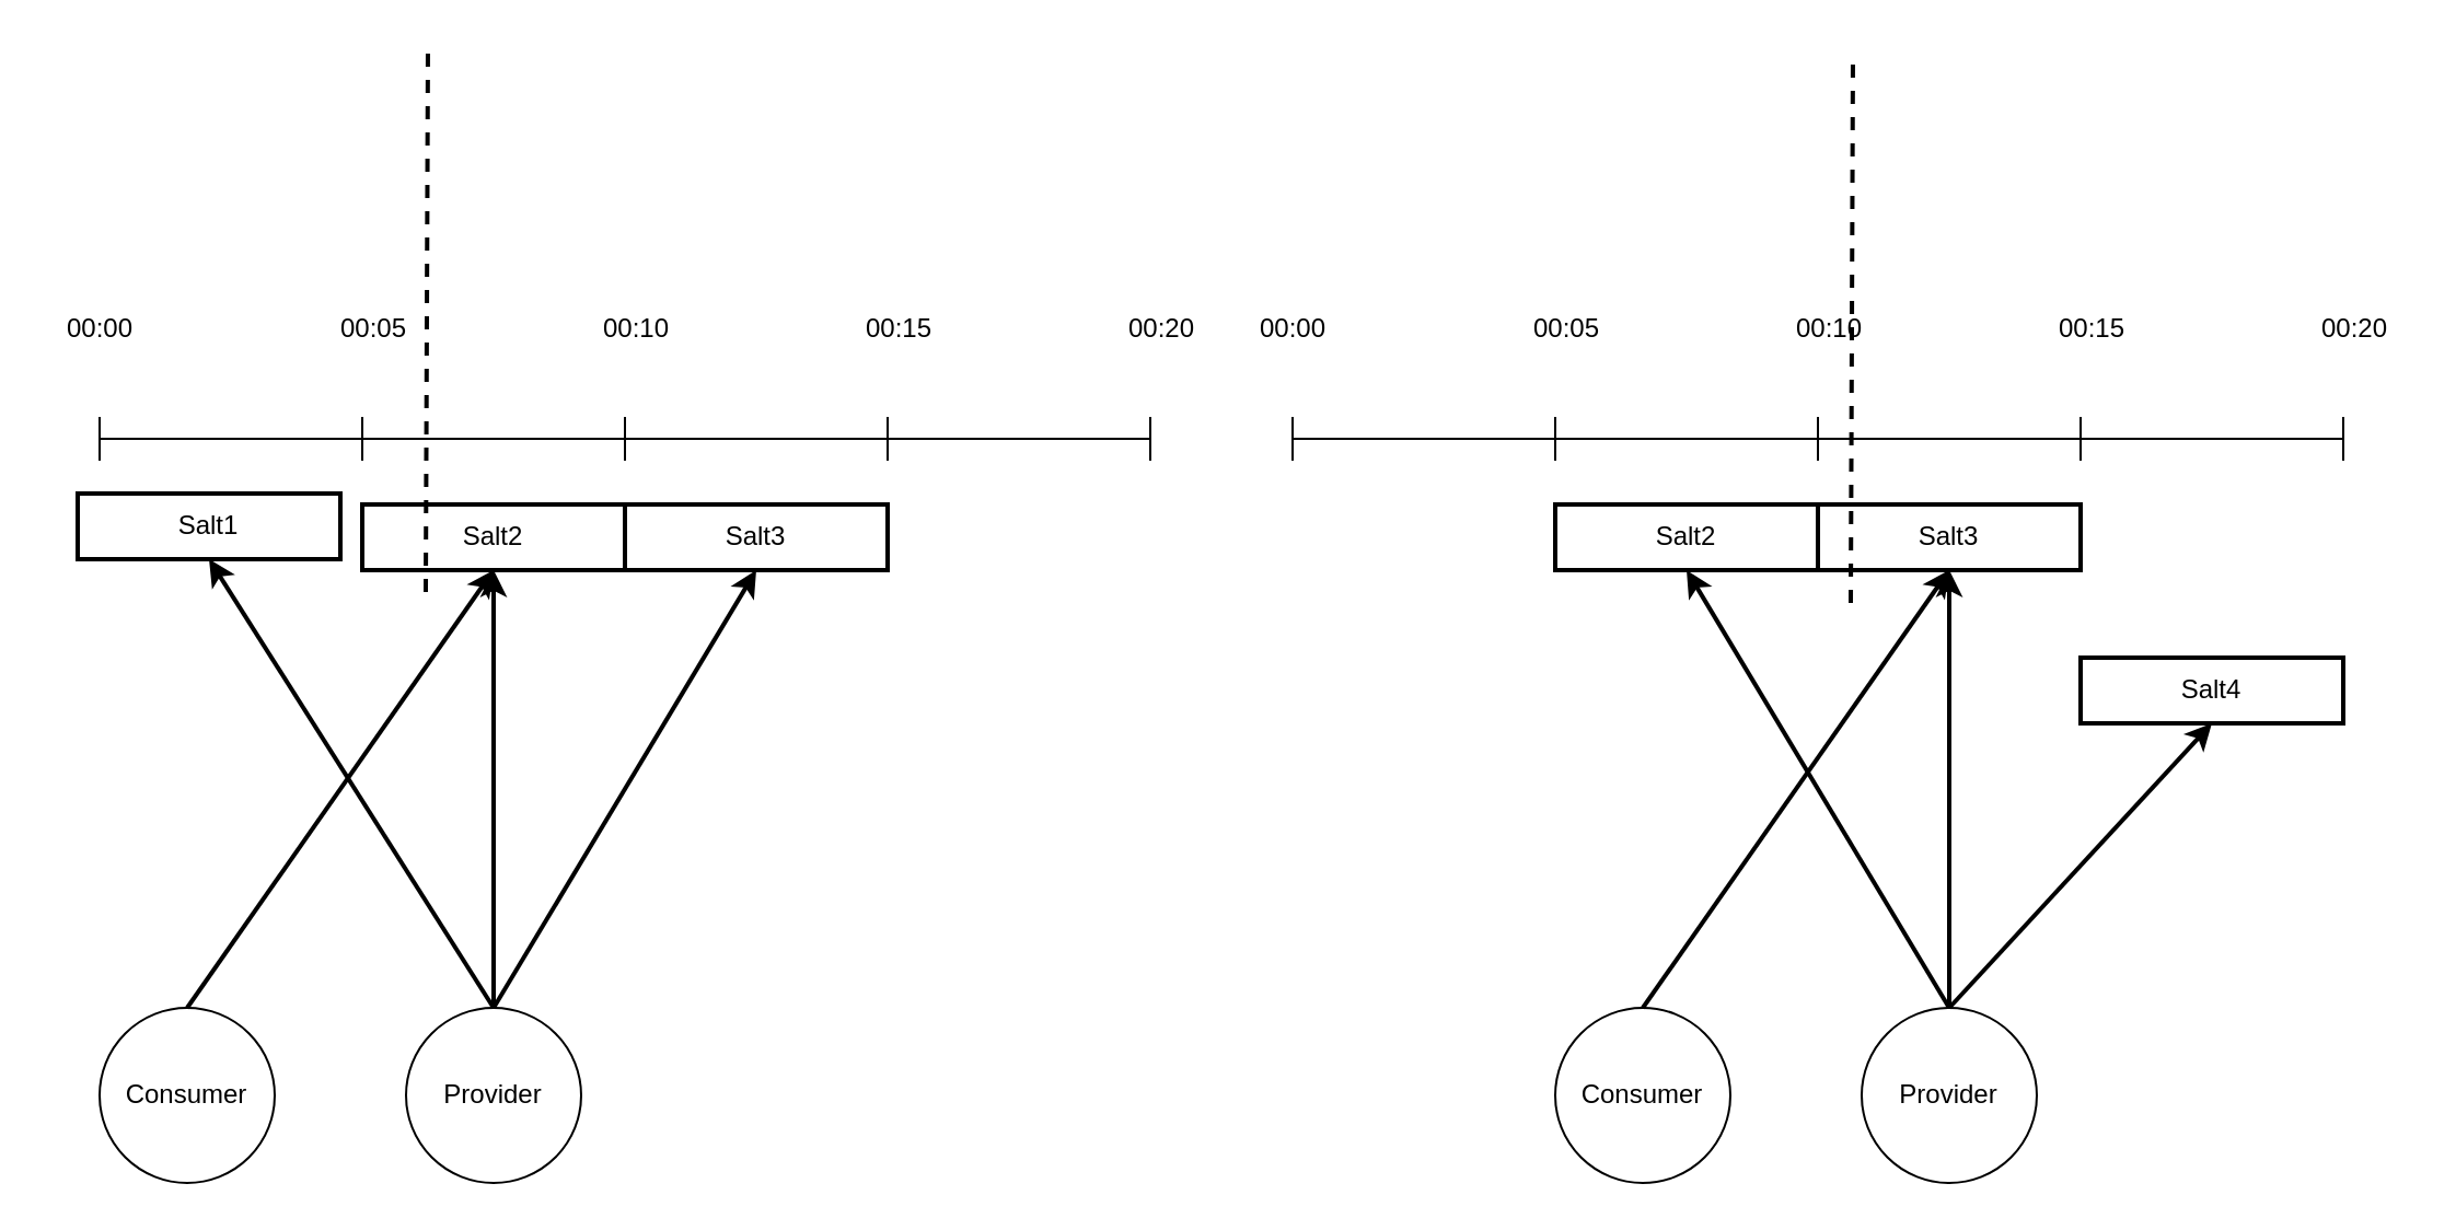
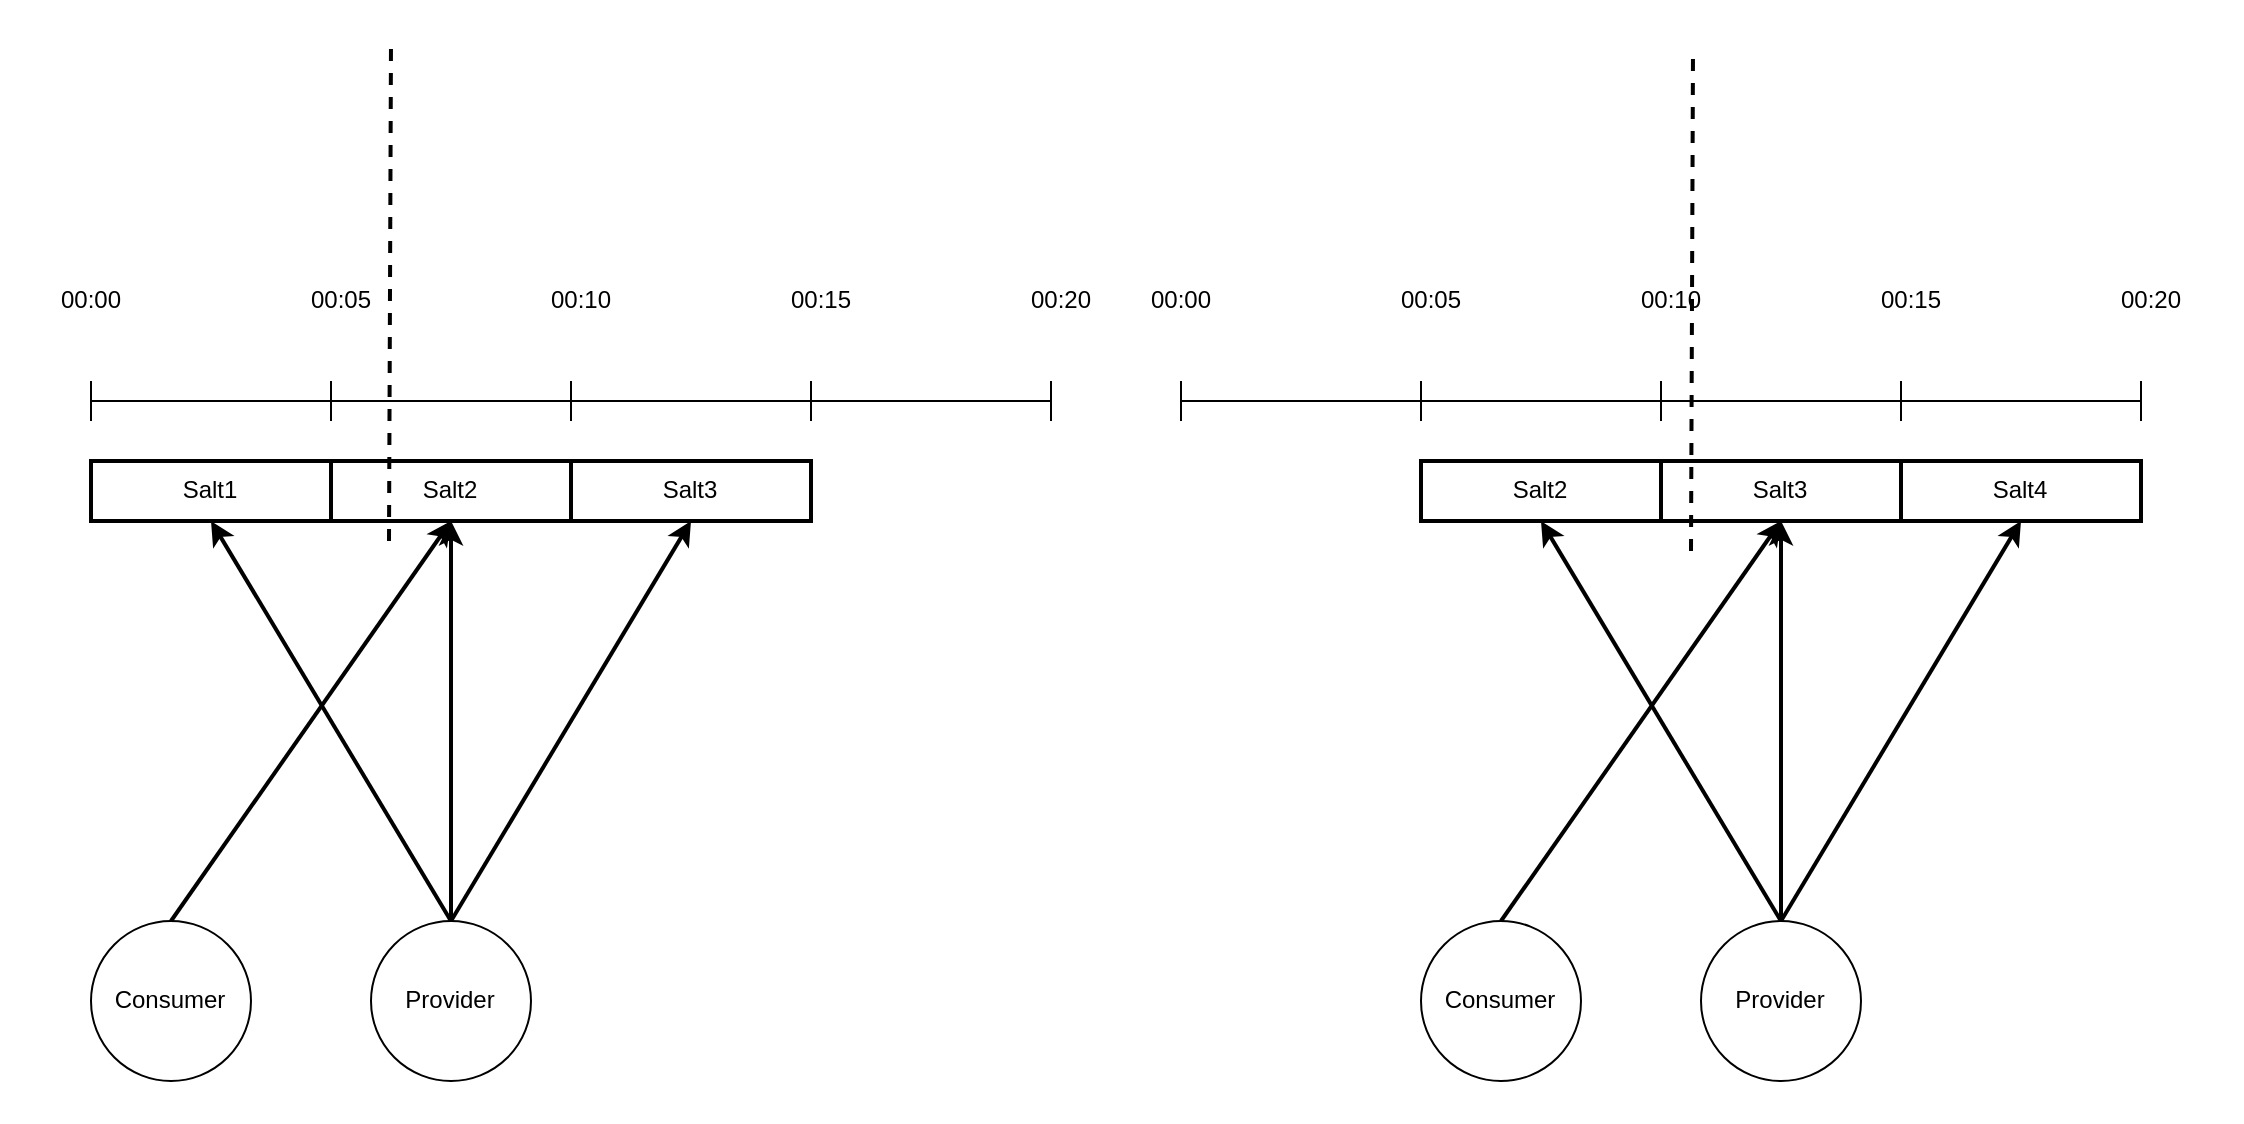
  <mxCell id="0" />
  <mxCell id="1" parent="0" />
  <mxCell id="2" value="" style="shape=crossbar;whiteSpace=wrap;html=1;rounded=1;" vertex="1" parent="1"><mxGeometry x="45" y="190" width="120" height="20" as="geometry" /></mxCell>
  <mxCell id="3" value="" style="shape=crossbar;whiteSpace=wrap;html=1;rounded=1;" vertex="1" parent="1"><mxGeometry x="165" y="190" width="120" height="20" as="geometry" /></mxCell>
  <mxCell id="4" value="" style="shape=crossbar;whiteSpace=wrap;html=1;rounded=1;" vertex="1" parent="1"><mxGeometry x="285" y="190" width="120" height="20" as="geometry" /></mxCell>
  <mxCell id="5" value="" style="shape=crossbar;whiteSpace=wrap;html=1;rounded=1;" vertex="1" parent="1"><mxGeometry x="405" y="190" width="120" height="20" as="geometry" /></mxCell>
- <mxCell id="6" value="Salt1" style="rounded=0;whiteSpace=wrap;html=1;strokeWidth=2;" vertex="1" parent="1"><mxGeometry x="35" y="225" width="120" height="30" as="geometry" /></mxCell>
+ <mxCell id="6" value="Salt1" style="rounded=0;whiteSpace=wrap;html=1;strokeWidth=2;" vertex="1" parent="1"><mxGeometry x="45" y="230" width="120" height="30" as="geometry" /></mxCell>
  <mxCell id="7" value="&lt;span&gt;Salt2&lt;/span&gt;" style="rounded=0;whiteSpace=wrap;html=1;strokeWidth=2;" vertex="1" parent="1"><mxGeometry x="165" y="230" width="120" height="30" as="geometry" /></mxCell>
  <mxCell id="8" value="&lt;span&gt;Salt3&lt;/span&gt;" style="rounded=0;whiteSpace=wrap;html=1;strokeWidth=2;" vertex="1" parent="1"><mxGeometry x="285" y="230" width="120" height="30" as="geometry" /></mxCell>
  <mxCell id="9" value="00:00" style="text;html=1;align=center;verticalAlign=middle;resizable=0;points=[];autosize=1;strokeColor=none;fillColor=none;" vertex="1" parent="1"><mxGeometry x="20" y="140" width="50" height="20" as="geometry" /></mxCell>
  <mxCell id="10" value="00:05" style="text;html=1;align=center;verticalAlign=middle;resizable=0;points=[];autosize=1;strokeColor=none;fillColor=none;" vertex="1" parent="1"><mxGeometry x="145" y="140" width="50" height="20" as="geometry" /></mxCell>
  <mxCell id="11" value="00:10" style="text;html=1;align=center;verticalAlign=middle;resizable=0;points=[];autosize=1;strokeColor=none;fillColor=none;" vertex="1" parent="1"><mxGeometry x="265" y="140" width="50" height="20" as="geometry" /></mxCell>
  <mxCell id="12" value="00:15" style="text;html=1;align=center;verticalAlign=middle;resizable=0;points=[];autosize=1;strokeColor=none;fillColor=none;" vertex="1" parent="1"><mxGeometry x="385" y="140" width="50" height="20" as="geometry" /></mxCell>
  <mxCell id="13" value="00:20" style="text;html=1;align=center;verticalAlign=middle;resizable=0;points=[];autosize=1;strokeColor=none;fillColor=none;" vertex="1" parent="1"><mxGeometry x="505" y="140" width="50" height="20" as="geometry" /></mxCell>
  <mxCell id="14" value="Consumer" style="ellipse;whiteSpace=wrap;html=1;aspect=fixed;" vertex="1" parent="1"><mxGeometry x="45" y="460" width="80" height="80" as="geometry" /></mxCell>
  <mxCell id="15" value="Provider" style="ellipse;whiteSpace=wrap;html=1;aspect=fixed;" vertex="1" parent="1"><mxGeometry x="185" y="460" width="80" height="80" as="geometry" /></mxCell>
  <mxCell id="16" value="" style="endArrow=none;dashed=1;html=1;rounded=0;strokeWidth=2;" edge="1" parent="1"><mxGeometry width="50" height="50" relative="1" as="geometry"><mxPoint x="194" y="270" as="sourcePoint" /><mxPoint x="195" y="20" as="targetPoint" /></mxGeometry></mxCell>
  <mxCell id="17" value="" style="endArrow=classic;html=1;rounded=0;strokeWidth=2;exitX=0.5;exitY=0;exitDx=0;exitDy=0;entryX=0.5;entryY=1;entryDx=0;entryDy=0;" edge="1" parent="1" source="15" target="6"><mxGeometry width="50" height="50" relative="1" as="geometry"><mxPoint x="95" y="380" as="sourcePoint" /><mxPoint x="145" y="330" as="targetPoint" /></mxGeometry></mxCell>
  <mxCell id="18" value="" style="endArrow=classic;html=1;rounded=0;strokeWidth=2;entryX=0.5;entryY=1;entryDx=0;entryDy=0;" edge="1" parent="1" target="8"><mxGeometry width="50" height="50" relative="1" as="geometry"><mxPoint x="225" y="460" as="sourcePoint" /><mxPoint x="115" y="270" as="targetPoint" /></mxGeometry></mxCell>
  <mxCell id="19" value="" style="endArrow=classic;html=1;rounded=0;strokeWidth=2;exitX=0.5;exitY=0;exitDx=0;exitDy=0;entryX=0.5;entryY=1;entryDx=0;entryDy=0;" edge="1" parent="1" source="15" target="7"><mxGeometry width="50" height="50" relative="1" as="geometry"><mxPoint x="315" y="500" as="sourcePoint" /><mxPoint x="195" y="300" as="targetPoint" /></mxGeometry></mxCell>
  <mxCell id="20" value="" style="endArrow=classic;html=1;rounded=0;strokeWidth=2;exitX=0.5;exitY=0;exitDx=0;exitDy=0;" edge="1" parent="1" source="14"><mxGeometry width="50" height="50" relative="1" as="geometry"><mxPoint x="255" y="490" as="sourcePoint" /><mxPoint x="225" y="260" as="targetPoint" /></mxGeometry></mxCell>
  <mxCell id="21" value="" style="shape=crossbar;whiteSpace=wrap;html=1;rounded=1;" vertex="1" parent="1"><mxGeometry x="590" y="190" width="120" height="20" as="geometry" /></mxCell>
  <mxCell id="22" value="" style="shape=crossbar;whiteSpace=wrap;html=1;rounded=1;" vertex="1" parent="1"><mxGeometry x="710" y="190" width="120" height="20" as="geometry" /></mxCell>
  <mxCell id="23" value="" style="shape=crossbar;whiteSpace=wrap;html=1;rounded=1;" vertex="1" parent="1"><mxGeometry x="830" y="190" width="120" height="20" as="geometry" /></mxCell>
  <mxCell id="24" value="" style="shape=crossbar;whiteSpace=wrap;html=1;rounded=1;" vertex="1" parent="1"><mxGeometry x="950" y="190" width="120" height="20" as="geometry" /></mxCell>
  <mxCell id="25" value="Salt2" style="rounded=0;whiteSpace=wrap;html=1;strokeWidth=2;" vertex="1" parent="1"><mxGeometry x="710" y="230" width="120" height="30" as="geometry" /></mxCell>
  <mxCell id="26" value="&lt;span&gt;Salt3&lt;/span&gt;" style="rounded=0;whiteSpace=wrap;html=1;strokeWidth=2;" vertex="1" parent="1"><mxGeometry x="830" y="230" width="120" height="30" as="geometry" /></mxCell>
- <mxCell id="27" value="&lt;span&gt;Salt4&lt;/span&gt;" style="rounded=0;whiteSpace=wrap;html=1;strokeWidth=2;" vertex="1" parent="1"><mxGeometry x="950" y="300" width="120" height="30" as="geometry" /></mxCell>
+ <mxCell id="27" value="&lt;span&gt;Salt4&lt;/span&gt;" style="rounded=0;whiteSpace=wrap;html=1;strokeWidth=2;" vertex="1" parent="1"><mxGeometry x="950" y="230" width="120" height="30" as="geometry" /></mxCell>
  <mxCell id="28" value="00:00" style="text;html=1;align=center;verticalAlign=middle;resizable=0;points=[];autosize=1;strokeColor=none;fillColor=none;" vertex="1" parent="1"><mxGeometry x="565" y="140" width="50" height="20" as="geometry" /></mxCell>
  <mxCell id="29" value="00:05" style="text;html=1;align=center;verticalAlign=middle;resizable=0;points=[];autosize=1;strokeColor=none;fillColor=none;" vertex="1" parent="1"><mxGeometry x="690" y="140" width="50" height="20" as="geometry" /></mxCell>
  <mxCell id="30" value="00:10" style="text;html=1;align=center;verticalAlign=middle;resizable=0;points=[];autosize=1;strokeColor=none;fillColor=none;" vertex="1" parent="1"><mxGeometry x="810" y="140" width="50" height="20" as="geometry" /></mxCell>
  <mxCell id="31" value="00:15" style="text;html=1;align=center;verticalAlign=middle;resizable=0;points=[];autosize=1;strokeColor=none;fillColor=none;" vertex="1" parent="1"><mxGeometry x="930" y="140" width="50" height="20" as="geometry" /></mxCell>
  <mxCell id="32" value="00:20" style="text;html=1;align=center;verticalAlign=middle;resizable=0;points=[];autosize=1;strokeColor=none;fillColor=none;" vertex="1" parent="1"><mxGeometry x="1050" y="140" width="50" height="20" as="geometry" /></mxCell>
  <mxCell id="33" value="Consumer" style="ellipse;whiteSpace=wrap;html=1;aspect=fixed;" vertex="1" parent="1"><mxGeometry x="710" y="460" width="80" height="80" as="geometry" /></mxCell>
  <mxCell id="34" value="Provider" style="ellipse;whiteSpace=wrap;html=1;aspect=fixed;" vertex="1" parent="1"><mxGeometry x="850" y="460" width="80" height="80" as="geometry" /></mxCell>
  <mxCell id="35" value="" style="endArrow=none;dashed=1;html=1;rounded=0;strokeWidth=2;" edge="1" parent="1"><mxGeometry width="50" height="50" relative="1" as="geometry"><mxPoint x="845" y="275" as="sourcePoint" /><mxPoint x="846" y="25" as="targetPoint" /></mxGeometry></mxCell>
  <mxCell id="36" value="" style="endArrow=classic;html=1;rounded=0;strokeWidth=2;exitX=0.5;exitY=0;exitDx=0;exitDy=0;entryX=0.5;entryY=1;entryDx=0;entryDy=0;" edge="1" parent="1" source="34" target="25"><mxGeometry width="50" height="50" relative="1" as="geometry"><mxPoint x="760" y="380" as="sourcePoint" /><mxPoint x="810" y="330" as="targetPoint" /></mxGeometry></mxCell>
  <mxCell id="37" value="" style="endArrow=classic;html=1;rounded=0;strokeWidth=2;entryX=0.5;entryY=1;entryDx=0;entryDy=0;" edge="1" parent="1" target="27"><mxGeometry width="50" height="50" relative="1" as="geometry"><mxPoint x="890" y="460" as="sourcePoint" /><mxPoint x="780" y="270" as="targetPoint" /></mxGeometry></mxCell>
  <mxCell id="38" value="" style="endArrow=classic;html=1;rounded=0;strokeWidth=2;exitX=0.5;exitY=0;exitDx=0;exitDy=0;entryX=0.5;entryY=1;entryDx=0;entryDy=0;" edge="1" parent="1" source="34" target="26"><mxGeometry width="50" height="50" relative="1" as="geometry"><mxPoint x="980" y="500" as="sourcePoint" /><mxPoint x="860" y="300" as="targetPoint" /></mxGeometry></mxCell>
  <mxCell id="39" value="" style="endArrow=classic;html=1;rounded=0;strokeWidth=2;exitX=0.5;exitY=0;exitDx=0;exitDy=0;" edge="1" parent="1" source="33"><mxGeometry width="50" height="50" relative="1" as="geometry"><mxPoint x="920" y="490" as="sourcePoint" /><mxPoint x="890" y="260" as="targetPoint" /></mxGeometry></mxCell>
